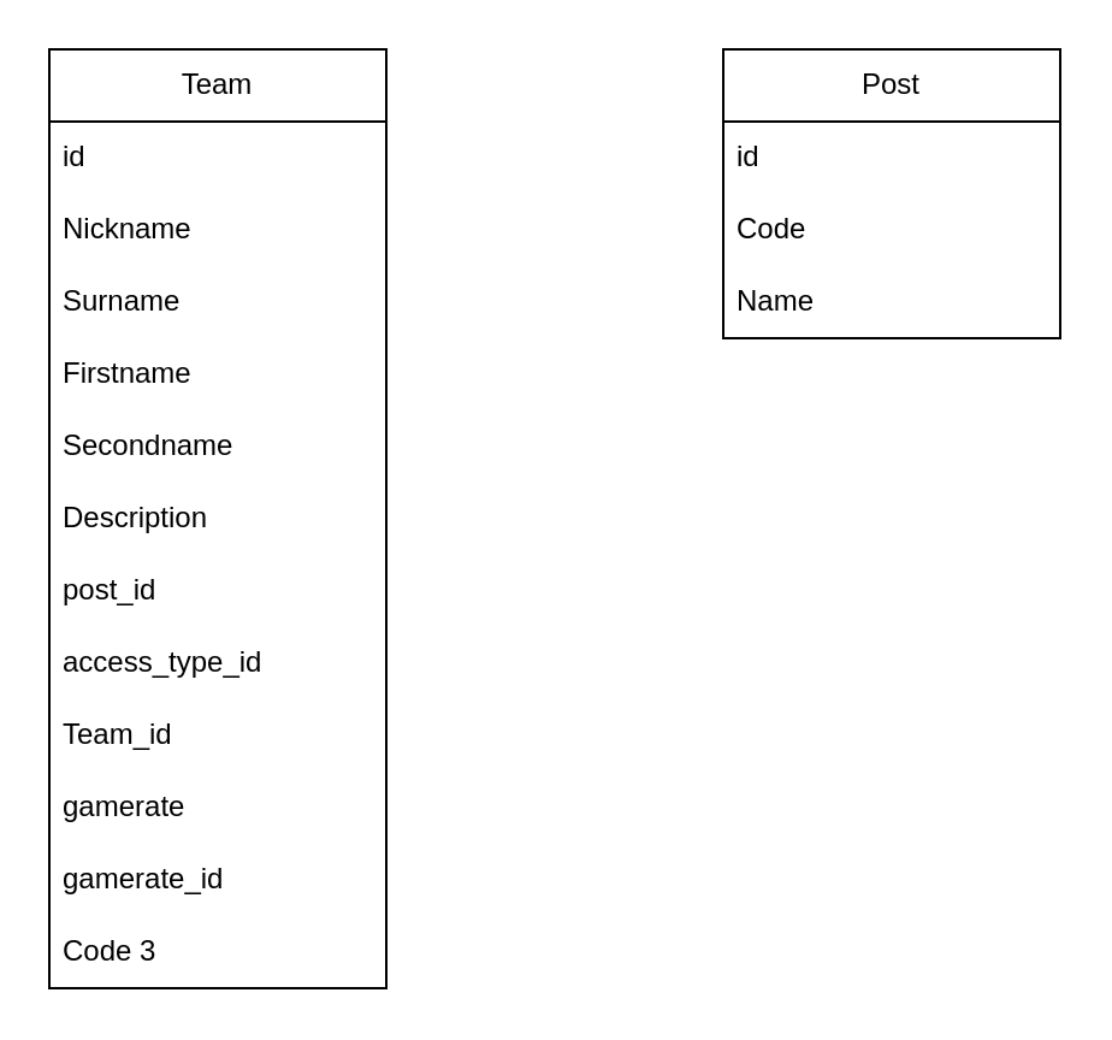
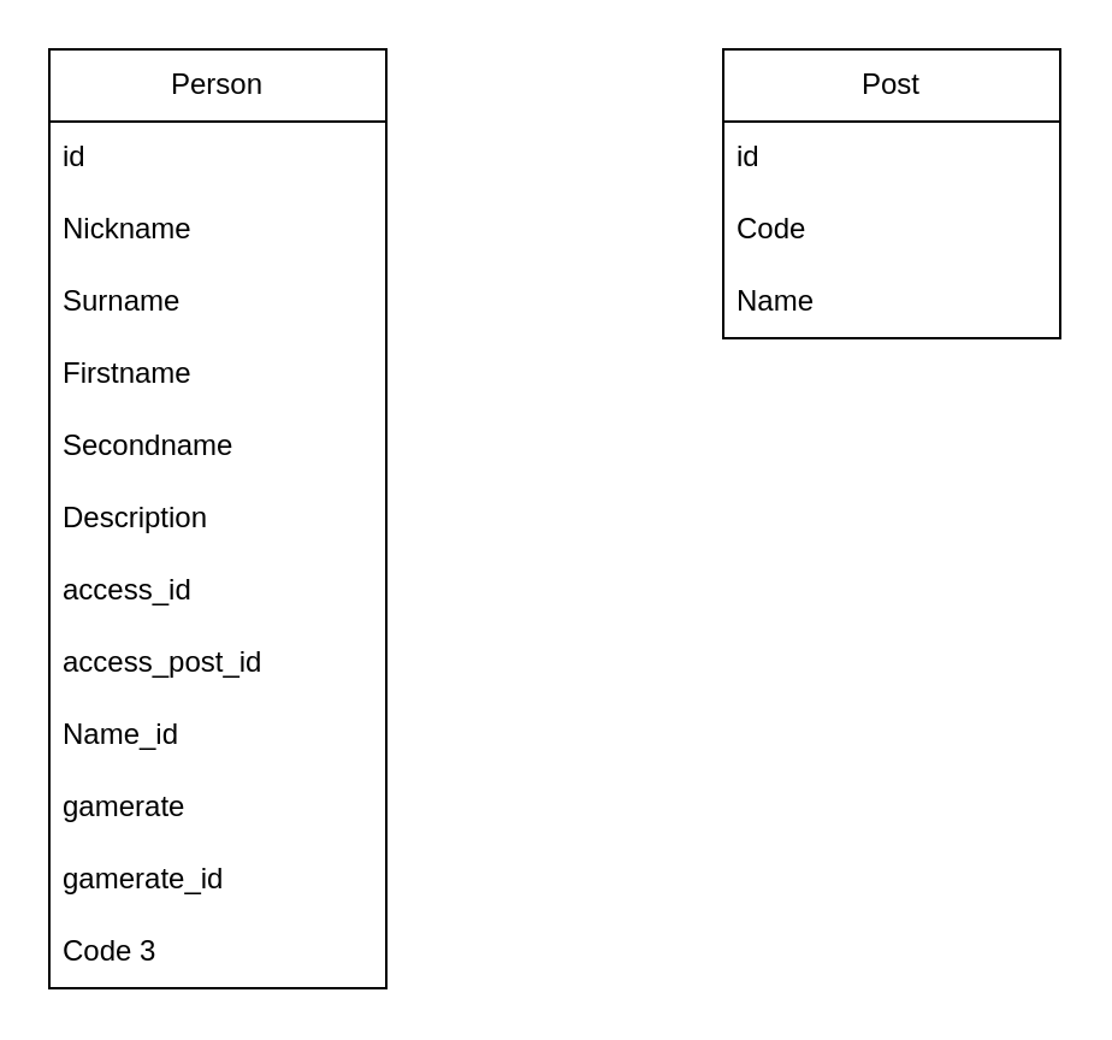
  <mxCell id="0" />
  <mxCell id="1" parent="0" />
- <mxCell id="2" value="Team" style="swimlane;fontStyle=0;childLayout=stackLayout;horizontal=1;startSize=30;horizontalStack=0;resizeParent=1;resizeParentMax=0;resizeLast=0;collapsible=1;marginBottom=0;whiteSpace=wrap;html=1;" vertex="1" parent="1"><mxGeometry x="20" y="20" width="140" height="390" as="geometry" /></mxCell>
+ <mxCell id="2" value="Person" style="swimlane;fontStyle=0;childLayout=stackLayout;horizontal=1;startSize=30;horizontalStack=0;resizeParent=1;resizeParentMax=0;resizeLast=0;collapsible=1;marginBottom=0;whiteSpace=wrap;html=1;" vertex="1" parent="1"><mxGeometry x="20" y="20" width="140" height="390" as="geometry" /></mxCell>
  <mxCell id="3" value="id" style="text;strokeColor=none;fillColor=none;align=left;verticalAlign=middle;spacingLeft=4;spacingRight=4;overflow=hidden;points=[[0,0.5],[1,0.5]];portConstraint=eastwest;rotatable=0;whiteSpace=wrap;html=1;" vertex="1" parent="2"><mxGeometry y="30" width="140" height="30" as="geometry" /></mxCell>
  <mxCell id="4" value="Nickname" style="text;strokeColor=none;fillColor=none;align=left;verticalAlign=middle;spacingLeft=4;spacingRight=4;overflow=hidden;points=[[0,0.5],[1,0.5]];portConstraint=eastwest;rotatable=0;whiteSpace=wrap;html=1;" vertex="1" parent="2"><mxGeometry y="60" width="140" height="30" as="geometry" /></mxCell>
  <mxCell id="5" value="Surname" style="text;strokeColor=none;fillColor=none;align=left;verticalAlign=middle;spacingLeft=4;spacingRight=4;overflow=hidden;points=[[0,0.5],[1,0.5]];portConstraint=eastwest;rotatable=0;whiteSpace=wrap;html=1;" vertex="1" parent="2"><mxGeometry y="90" width="140" height="30" as="geometry" /></mxCell>
  <mxCell id="6" value="Firstname" style="text;strokeColor=none;fillColor=none;align=left;verticalAlign=middle;spacingLeft=4;spacingRight=4;overflow=hidden;points=[[0,0.5],[1,0.5]];portConstraint=eastwest;rotatable=0;whiteSpace=wrap;html=1;" vertex="1" parent="2"><mxGeometry y="120" width="140" height="30" as="geometry" /></mxCell>
  <mxCell id="7" value="Secondname" style="text;strokeColor=none;fillColor=none;align=left;verticalAlign=middle;spacingLeft=4;spacingRight=4;overflow=hidden;points=[[0,0.5],[1,0.5]];portConstraint=eastwest;rotatable=0;whiteSpace=wrap;html=1;" vertex="1" parent="2"><mxGeometry y="150" width="140" height="30" as="geometry" /></mxCell>
  <mxCell id="8" value="Description" style="text;strokeColor=none;fillColor=none;align=left;verticalAlign=middle;spacingLeft=4;spacingRight=4;overflow=hidden;points=[[0,0.5],[1,0.5]];portConstraint=eastwest;rotatable=0;whiteSpace=wrap;html=1;" vertex="1" parent="2"><mxGeometry y="180" width="140" height="30" as="geometry" /></mxCell>
- <mxCell id="9" value="post_id" style="text;strokeColor=none;fillColor=none;align=left;verticalAlign=middle;spacingLeft=4;spacingRight=4;overflow=hidden;points=[[0,0.5],[1,0.5]];portConstraint=eastwest;rotatable=0;whiteSpace=wrap;html=1;" vertex="1" parent="2"><mxGeometry y="210" width="140" height="30" as="geometry" /></mxCell>
- <mxCell id="10" value="access_type_id" style="text;strokeColor=none;fillColor=none;align=left;verticalAlign=middle;spacingLeft=4;spacingRight=4;overflow=hidden;points=[[0,0.5],[1,0.5]];portConstraint=eastwest;rotatable=0;whiteSpace=wrap;html=1;" vertex="1" parent="2"><mxGeometry y="240" width="140" height="30" as="geometry" /></mxCell>
- <mxCell id="11" value="Team_id" style="text;strokeColor=none;fillColor=none;align=left;verticalAlign=middle;spacingLeft=4;spacingRight=4;overflow=hidden;points=[[0,0.5],[1,0.5]];portConstraint=eastwest;rotatable=0;whiteSpace=wrap;html=1;" vertex="1" parent="2"><mxGeometry y="270" width="140" height="30" as="geometry" /></mxCell>
+ <mxCell id="9" value="access_id" style="text;strokeColor=none;fillColor=none;align=left;verticalAlign=middle;spacingLeft=4;spacingRight=4;overflow=hidden;points=[[0,0.5],[1,0.5]];portConstraint=eastwest;rotatable=0;whiteSpace=wrap;html=1;" vertex="1" parent="2"><mxGeometry y="210" width="140" height="30" as="geometry" /></mxCell>
+ <mxCell id="10" value="access_post_id" style="text;strokeColor=none;fillColor=none;align=left;verticalAlign=middle;spacingLeft=4;spacingRight=4;overflow=hidden;points=[[0,0.5],[1,0.5]];portConstraint=eastwest;rotatable=0;whiteSpace=wrap;html=1;" vertex="1" parent="2"><mxGeometry y="240" width="140" height="30" as="geometry" /></mxCell>
+ <mxCell id="11" value="Name_id" style="text;strokeColor=none;fillColor=none;align=left;verticalAlign=middle;spacingLeft=4;spacingRight=4;overflow=hidden;points=[[0,0.5],[1,0.5]];portConstraint=eastwest;rotatable=0;whiteSpace=wrap;html=1;" vertex="1" parent="2"><mxGeometry y="270" width="140" height="30" as="geometry" /></mxCell>
  <mxCell id="12" value="gamerate" style="text;strokeColor=none;fillColor=none;align=left;verticalAlign=middle;spacingLeft=4;spacingRight=4;overflow=hidden;points=[[0,0.5],[1,0.5]];portConstraint=eastwest;rotatable=0;whiteSpace=wrap;html=1;" vertex="1" parent="2"><mxGeometry y="300" width="140" height="30" as="geometry" /></mxCell>
  <mxCell id="13" value="gamerate_id" style="text;strokeColor=none;fillColor=none;align=left;verticalAlign=middle;spacingLeft=4;spacingRight=4;overflow=hidden;points=[[0,0.5],[1,0.5]];portConstraint=eastwest;rotatable=0;whiteSpace=wrap;html=1;" vertex="1" parent="2"><mxGeometry y="330" width="140" height="30" as="geometry" /></mxCell>
  <mxCell id="14" value="Code 3" style="text;strokeColor=none;fillColor=none;align=left;verticalAlign=middle;spacingLeft=4;spacingRight=4;overflow=hidden;points=[[0,0.5],[1,0.5]];portConstraint=eastwest;rotatable=0;whiteSpace=wrap;html=1;" vertex="1" parent="2"><mxGeometry y="360" width="140" height="30" as="geometry" /></mxCell>
  <mxCell id="15" value="Post" style="swimlane;fontStyle=0;childLayout=stackLayout;horizontal=1;startSize=30;horizontalStack=0;resizeParent=1;resizeParentMax=0;resizeLast=0;collapsible=1;marginBottom=0;whiteSpace=wrap;html=1;" vertex="1" parent="1"><mxGeometry x="300" y="20" width="140" height="120" as="geometry" /></mxCell>
  <mxCell id="16" value="id" style="text;strokeColor=none;fillColor=none;align=left;verticalAlign=middle;spacingLeft=4;spacingRight=4;overflow=hidden;points=[[0,0.5],[1,0.5]];portConstraint=eastwest;rotatable=0;whiteSpace=wrap;html=1;" vertex="1" parent="15"><mxGeometry y="30" width="140" height="30" as="geometry" /></mxCell>
  <mxCell id="17" value="Code" style="text;strokeColor=none;fillColor=none;align=left;verticalAlign=middle;spacingLeft=4;spacingRight=4;overflow=hidden;points=[[0,0.5],[1,0.5]];portConstraint=eastwest;rotatable=0;whiteSpace=wrap;html=1;" vertex="1" parent="15"><mxGeometry y="60" width="140" height="30" as="geometry" /></mxCell>
  <mxCell id="18" value="Name" style="text;strokeColor=none;fillColor=none;align=left;verticalAlign=middle;spacingLeft=4;spacingRight=4;overflow=hidden;points=[[0,0.5],[1,0.5]];portConstraint=eastwest;rotatable=0;whiteSpace=wrap;html=1;" vertex="1" parent="15"><mxGeometry y="90" width="140" height="30" as="geometry" /></mxCell>
